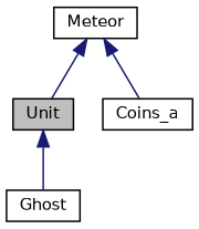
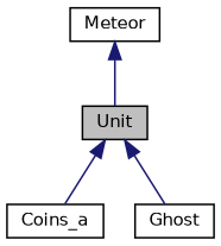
  digraph {
    node [color=black fillcolor=white fontname=Helvetica fontsize=10 shape=record style=filled]
    edge [color=midnightblue dir=back fontname=Helvetica fontsize=10 labelfontname=Helvetica labelfontsize=10 style=solid]
    n1 [fillcolor=grey75 fontcolor=black height=0.2 label=Unit width=0.4]
    n2 [height=0.2 label=Coins_a width=0.4]
    n3 [height=0.2 label=Ghost width=0.4]
    n4 [height=0.2 label=Meteor width=0.4]
-   n4 -> n2
+   n1 -> n2
    n1 -> n3
    n4 -> n1
  }
